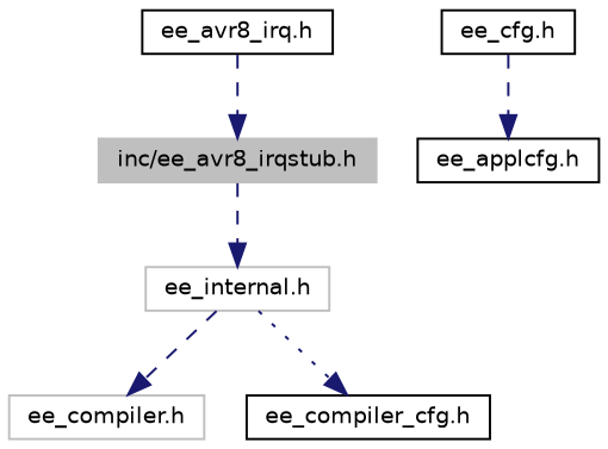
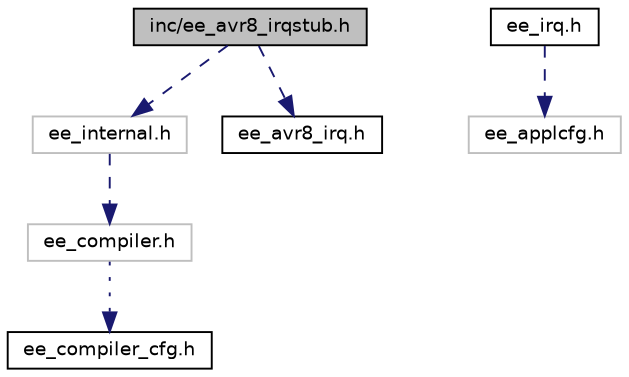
  digraph {
    fontname="DejaVu Sans"
    node [color=black fillcolor=white fontname="DejaVu Sans" fontsize=10 shape=record style=filled]
    edge [color=midnightblue fontname="DejaVu Sans" fontsize=10 labelfontname=Helvetica labelfontsize=10 style=dashed]
-   n1 [color=grey75 fillcolor=grey75 fontcolor=black height=0.2 label="inc/ee_avr8_irqstub.h" width=0.4]
+   n1 [fillcolor=grey75 fontcolor=black height=0.2 label="inc/ee_avr8_irqstub.h" width=0.4]
    n2 [color=grey75 height=0.2 label="ee_internal.h" width=0.4]
    n3 [height=0.2 label="ee_avr8_irq.h" width=0.4]
    n4 [color=grey75 height=0.2 label="ee_compiler.h" width=0.4]
    n5 [height=0.2 label="ee_compiler_cfg.h" width=0.4]
-   n6 [height=0.2 label="ee_cfg.h" width=0.4]
-   n7 [height=0.2 label="ee_applcfg.h" width=0.4]
+   n6 [height=0.2 label="ee_irq.h" width=0.4]
+   n7 [color=grey75 height=0.2 label="ee_applcfg.h" width=0.4]
    n1 -> n2
-   n3 -> n1
+   n1 -> n3
    n2 -> n4
-   n2 -> n5 [style=dotted]
+   n4 -> n5 [style=dotted]
    n6 -> n7
  }
